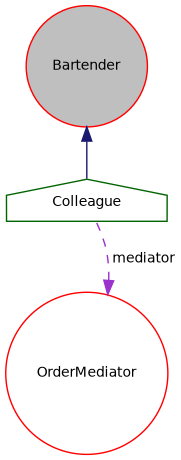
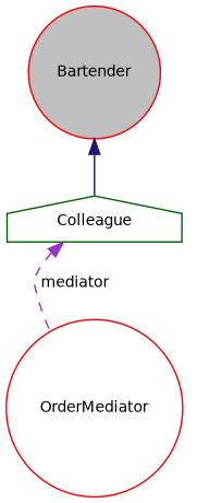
  digraph {
    node [color=red fillcolor=white fontname=Helvetica fontsize=10 shape=circle style=filled]
    edge [dir=back fontname=Helvetica fontsize=10 labelfontname=Helvetica labelfontsize=10]
    n1 [fillcolor=grey75 fontcolor=black height=0.2 label=Bartender width=0.4]
    n2 [color=darkgreen height=0.2 label=Colleague shape=house width=0.4]
    n3 [height=0.2 label=OrderMediator width=0.4]
    n1 -> n2 [color=midnightblue style=solid]
-   n3 -> n2 [color=darkorchid3 label=" mediator" style=dashed]
+   n2 -> n3 [color=darkorchid3 label=" mediator" style=dashed]
  }
